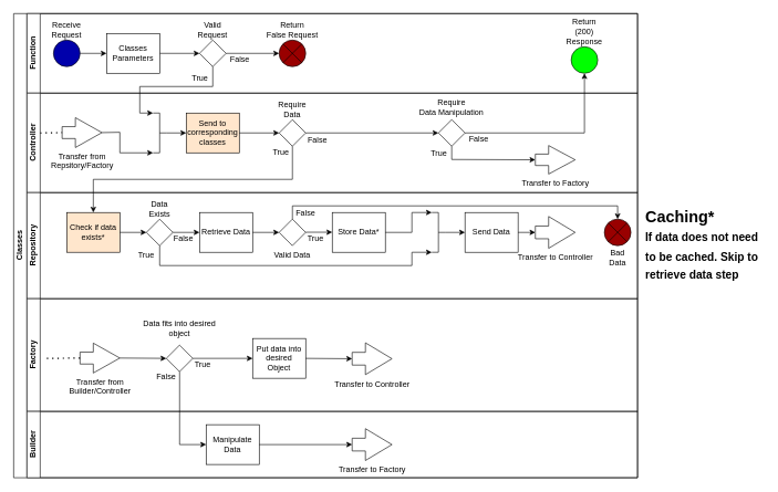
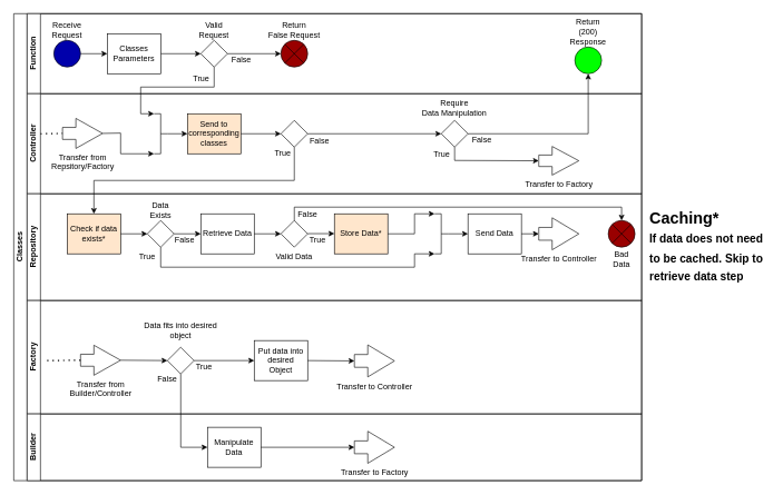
  <mxCell id="0" />
  <mxCell id="1" parent="0" />
  <mxCell id="2" value="Classes" style="swimlane;html=1;childLayout=stackLayout;resizeParent=1;resizeParentMax=0;horizontal=0;startSize=20;horizontalStack=0;" parent="1" vertex="1"><mxGeometry x="20" y="20" width="940" height="700" as="geometry" /></mxCell>
  <mxCell id="3" value="Function" style="swimlane;html=1;startSize=20;horizontal=0;" parent="2" vertex="1"><mxGeometry x="20" width="920" height="120" as="geometry" /></mxCell>
  <mxCell id="4" value="" style="edgeStyle=orthogonalEdgeStyle;rounded=0;orthogonalLoop=1;jettySize=auto;html=1;" parent="3" source="5" target="7" edge="1"><mxGeometry relative="1" as="geometry" /></mxCell>
  <mxCell id="5" value="" style="ellipse;whiteSpace=wrap;html=1;fillColor=#0000AB;" parent="3" vertex="1"><mxGeometry x="40" y="40" width="40" height="40" as="geometry" /></mxCell>
  <mxCell id="6" style="edgeStyle=orthogonalEdgeStyle;rounded=0;orthogonalLoop=1;jettySize=auto;html=1;exitX=1;exitY=0.5;exitDx=0;exitDy=0;entryX=0;entryY=0.5;entryDx=0;entryDy=0;" edge="1" parent="3" source="7" target="9"><mxGeometry relative="1" as="geometry" /></mxCell>
  <mxCell id="7" value="Classes Parameters" style="rounded=0;whiteSpace=wrap;html=1;fontFamily=Helvetica;fontSize=12;fontColor=#000000;align=center;" parent="3" vertex="1"><mxGeometry x="120" y="30" width="80" height="60" as="geometry" /></mxCell>
  <mxCell id="8" value="" style="ellipse;whiteSpace=wrap;html=1;fillColor=light-dark(#00FF00,#FF9090);shadow=0;" parent="3" vertex="1"><mxGeometry x="820" y="50" width="40" height="40" as="geometry" /></mxCell>
  <mxCell id="9" value="" style="rhombus;whiteSpace=wrap;html=1;fontFamily=Helvetica;fontSize=12;fontColor=#000000;align=center;" parent="3" vertex="1"><mxGeometry x="260" y="40" width="40" height="40" as="geometry" /></mxCell>
  <mxCell id="10" value="Valid Request" style="text;html=1;align=center;verticalAlign=middle;whiteSpace=wrap;rounded=0;" vertex="1" parent="3"><mxGeometry x="250" y="10" width="60" height="30" as="geometry" /></mxCell>
  <mxCell id="11" value="False" style="text;html=1;align=center;verticalAlign=middle;whiteSpace=wrap;rounded=0;" vertex="1" parent="3"><mxGeometry x="291" y="54" width="60" height="30" as="geometry" /></mxCell>
  <mxCell id="12" value="True" style="text;html=1;align=center;verticalAlign=middle;whiteSpace=wrap;rounded=0;" vertex="1" parent="3"><mxGeometry x="231" y="82" width="60" height="30" as="geometry" /></mxCell>
  <mxCell id="13" value="" style="edgeStyle=orthogonalEdgeStyle;rounded=0;orthogonalLoop=1;jettySize=auto;html=1;endArrow=classic;endFill=1;" edge="1" parent="3" source="9" target="14"><mxGeometry relative="1" as="geometry"><mxPoint x="440" y="180" as="sourcePoint" /><mxPoint x="520.0" y="180" as="targetPoint" /></mxGeometry></mxCell>
  <mxCell id="14" value="" style="verticalLabelPosition=bottom;verticalAlign=top;html=1;shape=mxgraph.flowchart.or;fillColor=light-dark(#990000, #ededed);" vertex="1" parent="3"><mxGeometry x="380" y="40" width="40" height="40" as="geometry" /></mxCell>
  <mxCell id="15" value="Receive&lt;br&gt;Request" style="text;html=1;align=center;verticalAlign=middle;whiteSpace=wrap;rounded=0;" vertex="1" parent="3"><mxGeometry x="30" y="10" width="60" height="30" as="geometry" /></mxCell>
  <mxCell id="16" value="Return&lt;br&gt;False Request" style="text;html=1;align=center;verticalAlign=middle;whiteSpace=wrap;rounded=0;" vertex="1" parent="3"><mxGeometry x="355" y="10" width="90" height="30" as="geometry" /></mxCell>
  <mxCell id="17" value="Return (200)&lt;br&gt;Response" style="text;html=1;align=center;verticalAlign=middle;whiteSpace=wrap;rounded=0;" vertex="1" parent="3"><mxGeometry x="810" y="7" width="60" height="40" as="geometry" /></mxCell>
  <mxCell id="18" value="Controller" style="swimlane;html=1;startSize=20;horizontal=0;" parent="2" vertex="1"><mxGeometry x="20" y="120" width="920" height="150" as="geometry" /></mxCell>
  <mxCell id="19" value="Send to corresponding classes" style="rounded=0;whiteSpace=wrap;html=1;fontFamily=Helvetica;fontSize=12;fontColor=#000000;align=center;fillColor=#ffe6cc;" parent="18" vertex="1"><mxGeometry x="240" y="30" width="80" height="60" as="geometry" /></mxCell>
  <mxCell id="20" value="" style="rhombus;whiteSpace=wrap;html=1;fontFamily=Helvetica;fontSize=12;fontColor=#000000;align=center;" vertex="1" parent="18"><mxGeometry x="380" y="40" width="40" height="40" as="geometry" /></mxCell>
  <mxCell id="21" value="" style="endArrow=classic;html=1;rounded=0;exitX=1;exitY=0.5;exitDx=0;exitDy=0;entryX=0;entryY=0.5;entryDx=0;entryDy=0;" edge="1" parent="18" source="19" target="20"><mxGeometry width="50" height="50" relative="1" as="geometry"><mxPoint x="250" y="140" as="sourcePoint" /><mxPoint x="300" y="90" as="targetPoint" /></mxGeometry></mxCell>
- <mxCell id="22" value="Require&lt;br&gt;Data" style="text;html=1;align=center;verticalAlign=middle;whiteSpace=wrap;rounded=0;" vertex="1" parent="18"><mxGeometry x="370" y="10" width="60" height="30" as="geometry" /></mxCell>
  <mxCell id="23" value="" style="endArrow=classic;html=1;rounded=0;entryX=0;entryY=0.5;entryDx=0;entryDy=0;" edge="1" parent="18" target="24"><mxGeometry width="50" height="50" relative="1" as="geometry"><mxPoint x="420" y="60" as="sourcePoint" /><mxPoint x="460" y="60" as="targetPoint" /></mxGeometry></mxCell>
  <mxCell id="24" value="" style="rhombus;whiteSpace=wrap;html=1;fontFamily=Helvetica;fontSize=12;fontColor=#000000;align=center;" vertex="1" parent="18"><mxGeometry x="620" y="40" width="40" height="40" as="geometry" /></mxCell>
  <mxCell id="25" value="&lt;font&gt;Require&lt;br&gt;Data Manipulation&lt;/font&gt;" style="text;html=1;align=center;verticalAlign=middle;whiteSpace=wrap;rounded=0;" vertex="1" parent="18"><mxGeometry x="590" y="7" width="100" height="30" as="geometry" /></mxCell>
  <mxCell id="26" value="False" style="text;html=1;align=center;verticalAlign=middle;whiteSpace=wrap;rounded=0;" vertex="1" parent="18"><mxGeometry x="651" y="54" width="60" height="30" as="geometry" /></mxCell>
  <mxCell id="27" value="" style="strokeWidth=1;html=1;shape=mxgraph.flowchart.annotation_2;align=left;labelPosition=right;pointerEvents=1;direction=west;" vertex="1" parent="18"><mxGeometry x="190" y="30" width="20" height="60" as="geometry" /></mxCell>
  <mxCell id="28" value="" style="endArrow=classic;html=1;rounded=0;exitX=0;exitY=0.5;exitDx=0;exitDy=0;exitPerimeter=0;entryX=0;entryY=0.5;entryDx=0;entryDy=0;" edge="1" parent="18" source="27" target="19"><mxGeometry width="50" height="50" relative="1" as="geometry"><mxPoint x="250" y="140" as="sourcePoint" /><mxPoint x="300" y="90" as="targetPoint" /></mxGeometry></mxCell>
  <mxCell id="29" value="True" style="text;html=1;align=center;verticalAlign=middle;whiteSpace=wrap;rounded=0;" vertex="1" parent="18"><mxGeometry x="353" y="75" width="60" height="30" as="geometry" /></mxCell>
  <mxCell id="30" value="Transfer from&lt;br&gt;Repsitory/Factory" style="verticalLabelPosition=bottom;verticalAlign=top;html=1;strokeWidth=1;shape=mxgraph.arrows2.arrow;dy=0.6;dx=40;notch=0;" vertex="1" parent="18"><mxGeometry x="53" y="37" width="60" height="45" as="geometry" /></mxCell>
  <mxCell id="31" value="" style="endArrow=none;dashed=1;html=1;dashPattern=1 3;strokeWidth=2;rounded=0;entryX=0;entryY=0.5;entryDx=0;entryDy=0;entryPerimeter=0;" edge="1" parent="18" target="30"><mxGeometry width="50" height="50" relative="1" as="geometry"><mxPoint x="20" y="60" as="sourcePoint" /><mxPoint x="70" y="10" as="targetPoint" /></mxGeometry></mxCell>
  <mxCell id="32" value="" style="endArrow=classic;html=1;rounded=0;exitX=1;exitY=0.5;exitDx=0;exitDy=0;exitPerimeter=0;entryX=1;entryY=0;entryDx=0;entryDy=0;entryPerimeter=0;" edge="1" parent="18" source="30" target="27"><mxGeometry width="50" height="50" relative="1" as="geometry"><mxPoint x="180" y="120" as="sourcePoint" /><mxPoint x="230" y="70" as="targetPoint" /><Array as="points"><mxPoint x="140" y="59" /><mxPoint x="140" y="90" /></Array></mxGeometry></mxCell>
  <mxCell id="33" value="Transfer to Factory" style="verticalLabelPosition=bottom;verticalAlign=top;html=1;strokeWidth=1;shape=mxgraph.arrows2.arrow;dy=0.6;dx=40;notch=0;" vertex="1" parent="18"><mxGeometry x="766" y="79" width="60" height="43" as="geometry" /></mxCell>
  <mxCell id="34" value="" style="endArrow=classic;html=1;rounded=0;exitX=0.5;exitY=1;exitDx=0;exitDy=0;entryX=0;entryY=0.5;entryDx=0;entryDy=0;entryPerimeter=0;" edge="1" parent="18" source="24" target="33"><mxGeometry width="50" height="50" relative="1" as="geometry"><mxPoint x="620" y="140" as="sourcePoint" /><mxPoint x="670" y="90" as="targetPoint" /><Array as="points"><mxPoint x="640" y="100" /></Array></mxGeometry></mxCell>
  <mxCell id="35" value="False" style="text;html=1;align=center;verticalAlign=middle;whiteSpace=wrap;rounded=0;" vertex="1" parent="18"><mxGeometry x="408" y="56" width="60" height="30" as="geometry" /></mxCell>
  <mxCell id="36" value="Repository" style="swimlane;html=1;startSize=20;horizontal=0;" parent="2" vertex="1"><mxGeometry x="20" y="270" width="920" height="160" as="geometry" /></mxCell>
  <mxCell id="37" value="Retrieve Data" style="rounded=0;whiteSpace=wrap;html=1;fontFamily=Helvetica;fontSize=12;fontColor=#000000;align=center;" vertex="1" parent="36"><mxGeometry x="260" y="30" width="80" height="60" as="geometry" /></mxCell>
  <mxCell id="38" value="" style="rhombus;whiteSpace=wrap;html=1;fontFamily=Helvetica;fontSize=12;fontColor=#000000;align=center;" vertex="1" parent="36"><mxGeometry x="180" y="40" width="40" height="40" as="geometry" /></mxCell>
  <mxCell id="39" value="Send Data" style="rounded=0;whiteSpace=wrap;html=1;fontFamily=Helvetica;fontSize=12;fontColor=#000000;align=center;" vertex="1" parent="36"><mxGeometry x="660" y="30" width="80" height="60" as="geometry" /></mxCell>
  <mxCell id="40" value="Check if data exists*" style="rounded=0;whiteSpace=wrap;html=1;fontFamily=Helvetica;fontSize=12;fontColor=#000000;align=center;fillColor=#ffe6cc;" vertex="1" parent="36"><mxGeometry x="60" y="30" width="80" height="60" as="geometry" /></mxCell>
- <mxCell id="41" value="Store Data*" style="rounded=0;whiteSpace=wrap;html=1;fontFamily=Helvetica;fontSize=12;fontColor=#000000;align=center;" vertex="1" parent="36"><mxGeometry x="460" y="30" width="80" height="60" as="geometry" /></mxCell>
+ <mxCell id="41" value="Store Data*" style="rounded=0;whiteSpace=wrap;html=1;fontFamily=Helvetica;fontSize=12;fontColor=#000000;align=center;fillColor=#ffe6cc;" vertex="1" parent="36"><mxGeometry x="460" y="30" width="80" height="60" as="geometry" /></mxCell>
  <mxCell id="42" value="" style="rhombus;whiteSpace=wrap;html=1;fontFamily=Helvetica;fontSize=12;fontColor=#000000;align=center;" vertex="1" parent="36"><mxGeometry x="380" y="40" width="40" height="40" as="geometry" /></mxCell>
  <mxCell id="43" value="" style="endArrow=classic;html=1;rounded=0;exitX=1;exitY=0.5;exitDx=0;exitDy=0;entryX=0;entryY=0.5;entryDx=0;entryDy=0;" edge="1" parent="36" source="40" target="38"><mxGeometry width="50" height="50" relative="1" as="geometry"><mxPoint x="200" y="80" as="sourcePoint" /><mxPoint x="250" y="30" as="targetPoint" /></mxGeometry></mxCell>
  <mxCell id="44" value="Data Exists" style="text;html=1;align=center;verticalAlign=middle;whiteSpace=wrap;rounded=0;" vertex="1" parent="36"><mxGeometry x="170" y="10" width="60" height="30" as="geometry" /></mxCell>
  <mxCell id="45" value="" style="endArrow=classic;html=1;rounded=0;exitX=1;exitY=0.5;exitDx=0;exitDy=0;entryX=0;entryY=0.5;entryDx=0;entryDy=0;" edge="1" parent="36" source="38" target="37"><mxGeometry width="50" height="50" relative="1" as="geometry"><mxPoint x="150" y="70" as="sourcePoint" /><mxPoint x="190" y="70" as="targetPoint" /></mxGeometry></mxCell>
  <mxCell id="46" value="" style="endArrow=classic;html=1;rounded=0;exitX=0.5;exitY=1;exitDx=0;exitDy=0;entryX=1;entryY=0;entryDx=0;entryDy=0;entryPerimeter=0;" edge="1" parent="36" source="38" target="49"><mxGeometry width="50" height="50" relative="1" as="geometry"><mxPoint x="200" y="110" as="sourcePoint" /><mxPoint x="600" y="110" as="targetPoint" /><Array as="points"><mxPoint x="200" y="110" /><mxPoint x="580" y="110" /><mxPoint x="580" y="90" /></Array></mxGeometry></mxCell>
  <mxCell id="47" value="" style="endArrow=classic;html=1;rounded=0;exitX=1;exitY=0.5;exitDx=0;exitDy=0;" edge="1" parent="36" source="37" target="42"><mxGeometry width="50" height="50" relative="1" as="geometry"><mxPoint x="270" y="80" as="sourcePoint" /><mxPoint x="320" y="30" as="targetPoint" /></mxGeometry></mxCell>
  <mxCell id="48" value="Valid Data" style="text;html=1;align=center;verticalAlign=middle;whiteSpace=wrap;rounded=0;" vertex="1" parent="36"><mxGeometry x="370" y="80" width="60" height="30" as="geometry" /></mxCell>
  <mxCell id="49" value="" style="strokeWidth=1;html=1;shape=mxgraph.flowchart.annotation_2;align=left;labelPosition=right;pointerEvents=1;direction=west;" vertex="1" parent="36"><mxGeometry x="610" y="30" width="20" height="60" as="geometry" /></mxCell>
  <mxCell id="50" value="" style="endArrow=classic;html=1;rounded=0;exitX=0;exitY=0.5;exitDx=0;exitDy=0;exitPerimeter=0;entryX=0;entryY=0.5;entryDx=0;entryDy=0;" edge="1" parent="36" source="49" target="39"><mxGeometry width="50" height="50" relative="1" as="geometry"><mxPoint x="440" y="20" as="sourcePoint" /><mxPoint x="490" y="-30" as="targetPoint" /></mxGeometry></mxCell>
  <mxCell id="51" value="" style="endArrow=classic;html=1;rounded=0;exitX=1;exitY=0.5;exitDx=0;exitDy=0;" edge="1" parent="36"><mxGeometry width="50" height="50" relative="1" as="geometry"><mxPoint x="420" y="59.71" as="sourcePoint" /><mxPoint x="460" y="59.71" as="targetPoint" /></mxGeometry></mxCell>
  <mxCell id="52" value="" style="endArrow=classic;html=1;rounded=0;entryX=1;entryY=1;entryDx=0;entryDy=0;entryPerimeter=0;" edge="1" parent="36" target="49"><mxGeometry width="50" height="50" relative="1" as="geometry"><mxPoint x="540" y="60" as="sourcePoint" /><mxPoint x="590" y="10" as="targetPoint" /><Array as="points"><mxPoint x="580" y="60" /><mxPoint x="580" y="30" /></Array></mxGeometry></mxCell>
  <mxCell id="53" value="Transfer to Controller" style="verticalLabelPosition=bottom;verticalAlign=top;html=1;strokeWidth=1;shape=mxgraph.arrows2.arrow;dy=0.6;dx=40;notch=0;" vertex="1" parent="36"><mxGeometry x="766" y="36" width="60" height="48" as="geometry" /></mxCell>
  <mxCell id="54" value="" style="endArrow=classic;html=1;rounded=0;exitX=1;exitY=0.5;exitDx=0;exitDy=0;entryX=0;entryY=0.5;entryDx=0;entryDy=0;entryPerimeter=0;" edge="1" parent="36" source="39" target="53"><mxGeometry width="50" height="50" relative="1" as="geometry"><mxPoint x="580" as="sourcePoint" /><mxPoint x="630" y="-50" as="targetPoint" /></mxGeometry></mxCell>
  <mxCell id="55" value="True" style="text;html=1;align=center;verticalAlign=middle;whiteSpace=wrap;rounded=0;" vertex="1" parent="36"><mxGeometry x="150" y="80" width="60" height="30" as="geometry" /></mxCell>
  <mxCell id="56" value="True" style="text;html=1;align=center;verticalAlign=middle;whiteSpace=wrap;rounded=0;" vertex="1" parent="36"><mxGeometry x="405" y="55" width="60" height="30" as="geometry" /></mxCell>
  <mxCell id="57" value="False" style="text;html=1;align=center;verticalAlign=middle;whiteSpace=wrap;rounded=0;" vertex="1" parent="36"><mxGeometry x="206" y="55" width="60" height="30" as="geometry" /></mxCell>
  <mxCell id="58" value="" style="verticalLabelPosition=bottom;verticalAlign=top;html=1;shape=mxgraph.flowchart.or;fillColor=#990000;" vertex="1" parent="36"><mxGeometry x="870" y="40" width="40" height="40" as="geometry" /></mxCell>
  <mxCell id="59" value="" style="endArrow=classic;html=1;rounded=0;exitX=0.5;exitY=0;exitDx=0;exitDy=0;entryX=0.5;entryY=0;entryDx=0;entryDy=0;entryPerimeter=0;" edge="1" parent="36" source="42" target="58"><mxGeometry width="50" height="50" relative="1" as="geometry"><mxPoint x="560" y="20" as="sourcePoint" /><mxPoint x="610" y="-30" as="targetPoint" /><Array as="points"><mxPoint x="400" y="20" /><mxPoint x="890" y="20" /></Array></mxGeometry></mxCell>
  <mxCell id="60" value="Bad&lt;br&gt;Data" style="text;html=1;align=center;verticalAlign=middle;whiteSpace=wrap;rounded=0;" vertex="1" parent="36"><mxGeometry x="860" y="84" width="60" height="30" as="geometry" /></mxCell>
  <mxCell id="61" value="Factory" style="swimlane;html=1;startSize=20;horizontal=0;" vertex="1" parent="2"><mxGeometry x="20" y="430" width="920" height="170" as="geometry" /></mxCell>
  <mxCell id="62" value="Transfer from&lt;br&gt;Builder/Controller" style="verticalLabelPosition=bottom;verticalAlign=top;html=1;strokeWidth=1;shape=mxgraph.arrows2.arrow;dy=0.6;dx=40;notch=0;" vertex="1" parent="61"><mxGeometry x="80" y="67" width="60" height="45" as="geometry" /></mxCell>
  <mxCell id="63" value="" style="endArrow=none;dashed=1;html=1;dashPattern=1 3;strokeWidth=2;rounded=0;entryX=0;entryY=0.5;entryDx=0;entryDy=0;entryPerimeter=0;" edge="1" parent="61" target="62"><mxGeometry width="50" height="50" relative="1" as="geometry"><mxPoint x="30" y="90" as="sourcePoint" /><mxPoint x="57" y="-45" as="targetPoint" /></mxGeometry></mxCell>
  <mxCell id="64" value="" style="rhombus;whiteSpace=wrap;html=1;fontFamily=Helvetica;fontSize=12;fontColor=#000000;align=center;" vertex="1" parent="61"><mxGeometry x="210" y="70" width="40" height="40" as="geometry" /></mxCell>
  <mxCell id="65" value="" style="endArrow=classic;html=1;rounded=0;exitX=1;exitY=0.5;exitDx=0;exitDy=0;exitPerimeter=0;entryX=0;entryY=0.5;entryDx=0;entryDy=0;" edge="1" parent="61" source="62" target="64"><mxGeometry width="50" height="50" relative="1" as="geometry"><mxPoint x="300" y="60" as="sourcePoint" /><mxPoint x="260" y="50" as="targetPoint" /></mxGeometry></mxCell>
  <mxCell id="66" value="Data fits into desired object" style="text;html=1;align=center;verticalAlign=middle;whiteSpace=wrap;rounded=0;" vertex="1" parent="61"><mxGeometry x="165" y="30" width="130" height="30" as="geometry" /></mxCell>
  <mxCell id="67" value="" style="endArrow=classic;html=1;rounded=0;exitX=1;exitY=0.5;exitDx=0;exitDy=0;" edge="1" parent="61" source="64"><mxGeometry width="50" height="50" relative="1" as="geometry"><mxPoint x="250" y="100" as="sourcePoint" /><mxPoint x="340" y="90" as="targetPoint" /></mxGeometry></mxCell>
  <mxCell id="68" value="True" style="text;html=1;align=center;verticalAlign=middle;whiteSpace=wrap;rounded=0;" vertex="1" parent="61"><mxGeometry x="235" y="85" width="60" height="30" as="geometry" /></mxCell>
  <mxCell id="69" value="False" style="text;html=1;align=center;verticalAlign=middle;whiteSpace=wrap;rounded=0;" vertex="1" parent="61"><mxGeometry x="180" y="103" width="60" height="30" as="geometry" /></mxCell>
  <mxCell id="70" value="Put data into desired&lt;br&gt;Object" style="rounded=0;whiteSpace=wrap;html=1;fontFamily=Helvetica;fontSize=12;fontColor=#000000;align=center;" vertex="1" parent="61"><mxGeometry x="340" y="60" width="80" height="60" as="geometry" /></mxCell>
  <mxCell id="71" value="Transfer to Controller" style="verticalLabelPosition=bottom;verticalAlign=top;html=1;strokeWidth=1;shape=mxgraph.arrows2.arrow;dy=0.6;dx=40;notch=0;" vertex="1" parent="61"><mxGeometry x="490" y="66.5" width="60" height="48" as="geometry" /></mxCell>
  <mxCell id="72" value="" style="endArrow=classic;html=1;rounded=0;exitX=1;exitY=0.5;exitDx=0;exitDy=0;entryX=0;entryY=0.5;entryDx=0;entryDy=0;entryPerimeter=0;" edge="1" parent="61" source="70" target="71"><mxGeometry width="50" height="50" relative="1" as="geometry"><mxPoint x="366" y="100" as="sourcePoint" /><mxPoint x="456" y="100" as="targetPoint" /></mxGeometry></mxCell>
  <mxCell id="73" value="Builder" style="swimlane;html=1;startSize=20;horizontal=0;" vertex="1" parent="2"><mxGeometry x="20" y="600" width="920" height="100" as="geometry" /></mxCell>
  <mxCell id="74" value="Manipulate Data" style="rounded=0;whiteSpace=wrap;html=1;fontFamily=Helvetica;fontSize=12;fontColor=#000000;align=center;" vertex="1" parent="73"><mxGeometry x="270" y="20" width="80" height="60" as="geometry" /></mxCell>
  <mxCell id="75" value="Transfer to Factory" style="verticalLabelPosition=bottom;verticalAlign=top;html=1;strokeWidth=1;shape=mxgraph.arrows2.arrow;dy=0.6;dx=40;notch=0;" vertex="1" parent="73"><mxGeometry x="490" y="26" width="60" height="48" as="geometry" /></mxCell>
  <mxCell id="76" value="" style="endArrow=classic;html=1;rounded=0;exitX=1;exitY=0.5;exitDx=0;exitDy=0;entryX=0;entryY=0.5;entryDx=0;entryDy=0;entryPerimeter=0;" edge="1" parent="73" source="74" target="75"><mxGeometry width="50" height="50" relative="1" as="geometry"><mxPoint x="260" y="-20" as="sourcePoint" /><mxPoint x="420" y="50" as="targetPoint" /></mxGeometry></mxCell>
  <mxCell id="77" value="" style="endArrow=classic;html=1;rounded=0;exitX=0.5;exitY=1;exitDx=0;exitDy=0;entryX=0.5;entryY=0;entryDx=0;entryDy=0;" edge="1" parent="2" source="20" target="40"><mxGeometry width="50" height="50" relative="1" as="geometry"><mxPoint x="360" y="290" as="sourcePoint" /><mxPoint x="410" y="240" as="targetPoint" /><Array as="points"><mxPoint x="420" y="250" /><mxPoint x="120" y="250" /></Array></mxGeometry></mxCell>
  <mxCell id="78" value="" style="endArrow=classic;html=1;rounded=0;entryX=0.5;entryY=1;entryDx=0;entryDy=0;exitX=1;exitY=0.5;exitDx=0;exitDy=0;" edge="1" parent="2" source="24" target="8"><mxGeometry width="50" height="50" relative="1" as="geometry"><mxPoint x="520" y="180" as="sourcePoint" /><mxPoint x="570" y="130" as="targetPoint" /><Array as="points"><mxPoint x="860" y="180" /></Array></mxGeometry></mxCell>
  <mxCell id="79" value="" style="endArrow=classic;html=1;rounded=0;exitX=0.5;exitY=1;exitDx=0;exitDy=0;entryX=1;entryY=1;entryDx=0;entryDy=0;entryPerimeter=0;" edge="1" parent="2" source="9" target="27"><mxGeometry width="50" height="50" relative="1" as="geometry"><mxPoint x="437" y="110" as="sourcePoint" /><mxPoint x="487" y="60" as="targetPoint" /><Array as="points"><mxPoint x="300" y="110" /><mxPoint x="190" y="110" /><mxPoint x="190" y="150" /></Array></mxGeometry></mxCell>
  <mxCell id="80" value="" style="endArrow=classic;html=1;rounded=0;exitX=0.5;exitY=1;exitDx=0;exitDy=0;entryX=0;entryY=0.5;entryDx=0;entryDy=0;" edge="1" parent="2" source="64" target="74"><mxGeometry width="50" height="50" relative="1" as="geometry"><mxPoint x="269" y="590" as="sourcePoint" /><mxPoint x="319" y="540" as="targetPoint" /><Array as="points"><mxPoint x="250" y="650" /></Array></mxGeometry></mxCell>
  <mxCell id="81" value="&lt;h1 style=&quot;margin-top: 0px;&quot;&gt;Caching*&lt;br&gt;&lt;font style=&quot;font-size: 17px;&quot;&gt;If data does not need to be cached. Skip to retrieve data step&lt;/font&gt;&lt;/h1&gt;" style="text;html=1;whiteSpace=wrap;overflow=hidden;rounded=0;" vertex="1" parent="1"><mxGeometry x="970" y="306" width="180" height="120" as="geometry" /></mxCell>
  <mxCell id="82" value="False" style="text;html=1;align=center;verticalAlign=middle;whiteSpace=wrap;rounded=0;" vertex="1" parent="1"><mxGeometry x="430" y="306" width="60" height="30" as="geometry" /></mxCell>
  <mxCell id="83" value="True" style="text;html=1;align=center;verticalAlign=middle;whiteSpace=wrap;rounded=0;" vertex="1" parent="1"><mxGeometry x="631" y="216" width="60" height="30" as="geometry" /></mxCell>
